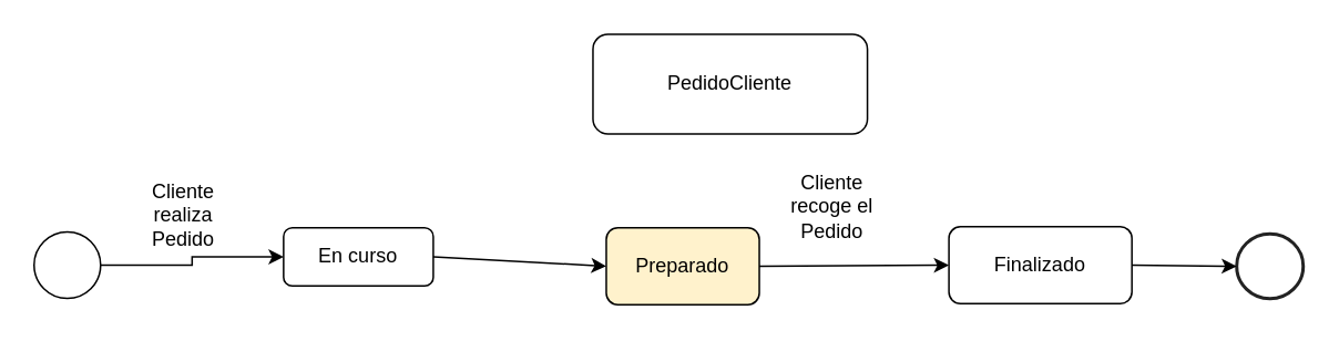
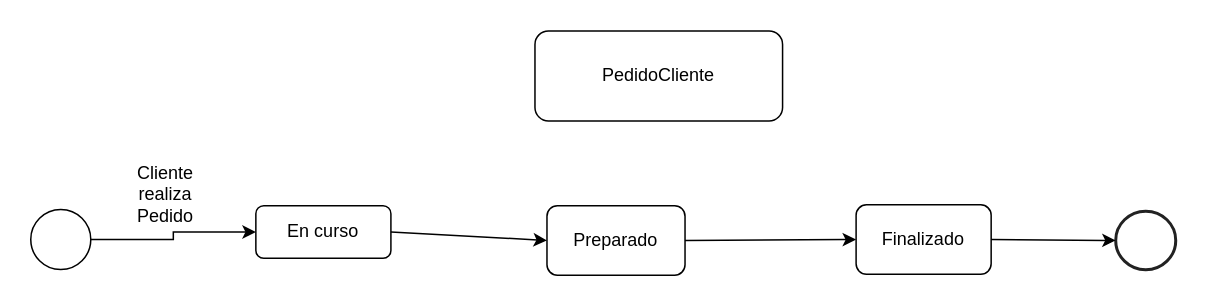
  <mxCell id="0" />
  <mxCell id="1" parent="0" />
- <mxCell id="2" value="Preparado" style="rounded=1;whiteSpace=wrap;html=1;fillColor=#fff2cc;" parent="1" vertex="1"><mxGeometry x="364" y="136.5" width="92" height="46.25" as="geometry" /></mxCell>
+ <mxCell id="2" value="Preparado" style="rounded=1;whiteSpace=wrap;html=1;" parent="1" vertex="1"><mxGeometry x="364" y="136.5" width="92" height="46.25" as="geometry" /></mxCell>
  <mxCell id="3" value="En curso" style="rounded=1;whiteSpace=wrap;html=1;" parent="1" vertex="1"><mxGeometry x="170" y="136.5" width="90" height="35" as="geometry" /></mxCell>
  <mxCell id="4" value="PedidoCliente" style="rounded=1;whiteSpace=wrap;html=1;" parent="1" vertex="1"><mxGeometry x="356" y="20" width="165" height="60" as="geometry" /></mxCell>
  <mxCell id="5" value="" style="edgeStyle=orthogonalEdgeStyle;rounded=0;orthogonalLoop=1;jettySize=auto;html=1;" parent="1" source="6" target="3" edge="1"><mxGeometry relative="1" as="geometry" /></mxCell>
  <mxCell id="6" value="" style="ellipse;whiteSpace=wrap;html=1;aspect=fixed;" parent="1" vertex="1"><mxGeometry x="20" y="139" width="40" height="40" as="geometry" /></mxCell>
  <mxCell id="7" value="" style="endArrow=classic;html=1;rounded=0;entryX=0;entryY=0.5;entryDx=0;entryDy=0;exitX=1;exitY=0.5;exitDx=0;exitDy=0;" parent="1" source="3" target="2" edge="1"><mxGeometry width="50" height="50" relative="1" as="geometry"><mxPoint x="260" y="161.5" as="sourcePoint" /><mxPoint x="370" y="156.5" as="targetPoint" /></mxGeometry></mxCell>
  <mxCell id="8" value="Cliente realiza Pedido" style="text;html=1;align=center;verticalAlign=middle;whiteSpace=wrap;rounded=0;" parent="1" vertex="1"><mxGeometry x="80" y="114" width="60" height="30" as="geometry" /></mxCell>
- <mxCell id="9" value="Finalizado" style="rounded=1;whiteSpace=wrap;html=1;" parent="1" vertex="1"><mxGeometry x="570" y="135.88" width="110" height="46.25" as="geometry" /></mxCell>
+ <mxCell id="9" value="Finalizado" style="rounded=1;whiteSpace=wrap;html=1;" parent="1" vertex="1"><mxGeometry x="570" y="135.88" width="90" height="46.25" as="geometry" /></mxCell>
  <mxCell id="10" value="" style="endArrow=classic;html=1;rounded=0;entryX=0;entryY=0.5;entryDx=0;entryDy=0;exitX=1;exitY=0.5;exitDx=0;exitDy=0;" parent="1" source="2" target="9" edge="1"><mxGeometry width="50" height="50" relative="1" as="geometry"><mxPoint x="460" y="164" as="sourcePoint" /><mxPoint x="510" y="114" as="targetPoint" /></mxGeometry></mxCell>
- <mxCell id="11" value="Cliente recoge el Pedido" style="text;html=1;align=center;verticalAlign=middle;whiteSpace=wrap;rounded=0;" parent="1" vertex="1"><mxGeometry x="470" y="109" width="60" height="30" as="geometry" /></mxCell>
  <mxCell id="12" value="" style="html=1;verticalLabelPosition=bottom;labelBackgroundColor=#ffffff;verticalAlign=top;shadow=0;dashed=0;strokeWidth=2;shape=mxgraph.ios7.misc.circle;strokeColor=#222222;fillColor=none;" vertex="1" parent="1"><mxGeometry x="743" y="140.12" width="40" height="39" as="geometry" /></mxCell>
  <mxCell id="13" value="" style="endArrow=classic;html=1;rounded=0;entryX=0;entryY=0.5;entryDx=0;entryDy=0;entryPerimeter=0;exitX=1;exitY=0.5;exitDx=0;exitDy=0;" edge="1" parent="1" source="9" target="12"><mxGeometry width="50" height="50" relative="1" as="geometry"><mxPoint x="663" y="167" as="sourcePoint" /><mxPoint x="713" y="117" as="targetPoint" /></mxGeometry></mxCell>
